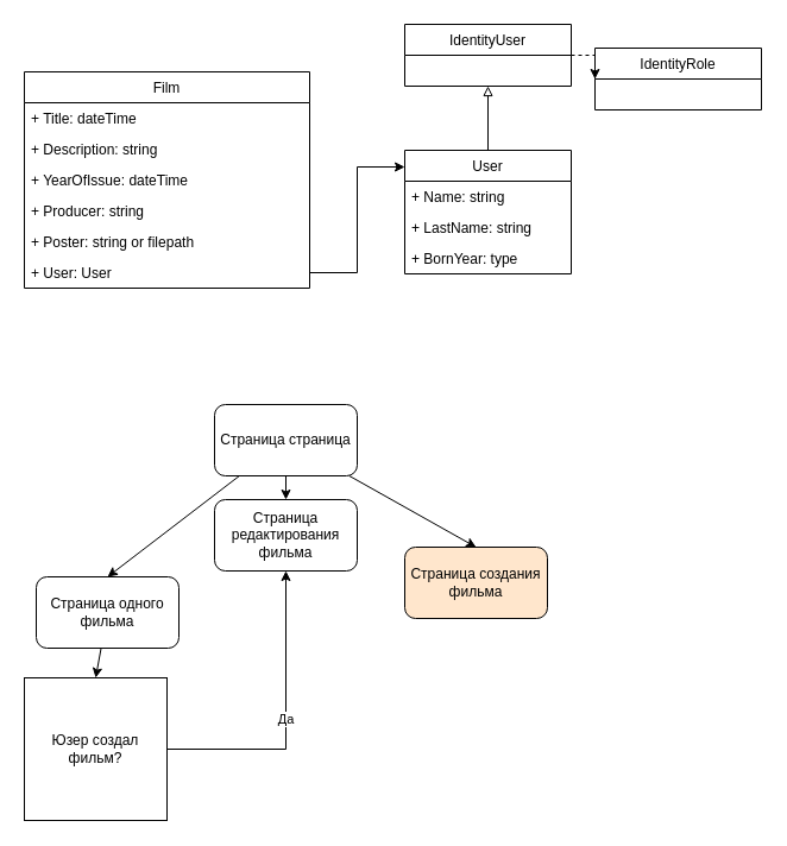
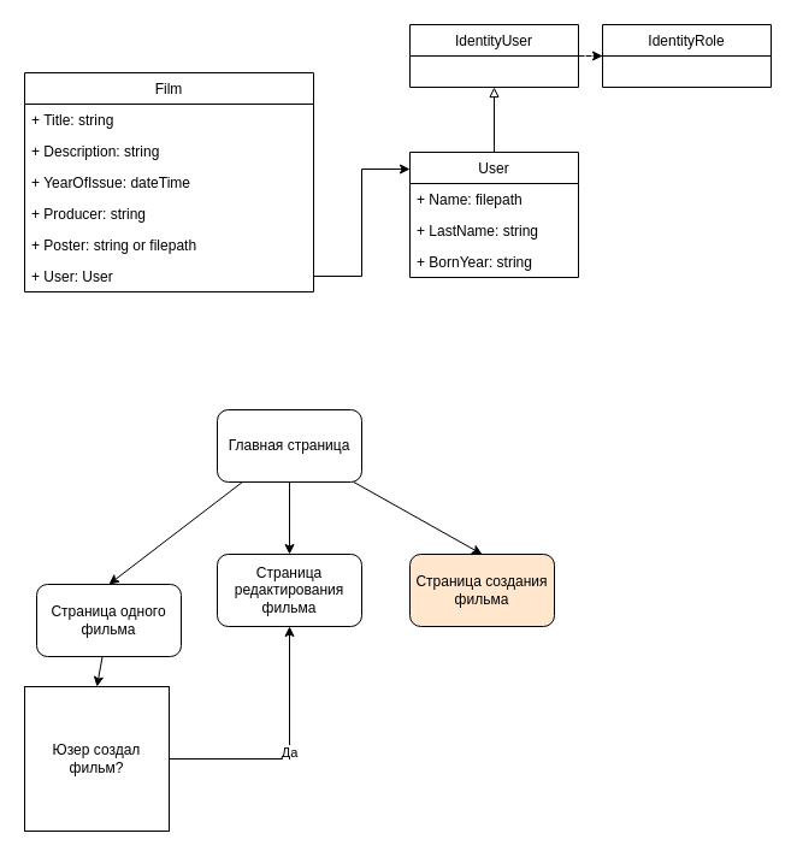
  <mxCell id="0" />
  <mxCell id="1" parent="0" />
  <mxCell id="2" value="Film" style="swimlane;fontStyle=0;childLayout=stackLayout;horizontal=1;startSize=26;fillColor=none;horizontalStack=0;resizeParent=1;resizeParentMax=0;resizeLast=0;collapsible=1;marginBottom=0;" parent="1" vertex="1"><mxGeometry x="20" y="60" width="240" height="182" as="geometry" /></mxCell>
- <mxCell id="3" value="+ Title: dateTime " style="text;strokeColor=none;fillColor=none;align=left;verticalAlign=top;spacingLeft=4;spacingRight=4;overflow=hidden;rotatable=0;points=[[0,0.5],[1,0.5]];portConstraint=eastwest;" parent="2" vertex="1"><mxGeometry y="26" width="240" height="26" as="geometry" /></mxCell>
+ <mxCell id="3" value="+ Title: string " style="text;strokeColor=none;fillColor=none;align=left;verticalAlign=top;spacingLeft=4;spacingRight=4;overflow=hidden;rotatable=0;points=[[0,0.5],[1,0.5]];portConstraint=eastwest;" parent="2" vertex="1"><mxGeometry y="26" width="240" height="26" as="geometry" /></mxCell>
  <mxCell id="4" value="+ Description: string" style="text;strokeColor=none;fillColor=none;align=left;verticalAlign=top;spacingLeft=4;spacingRight=4;overflow=hidden;rotatable=0;points=[[0,0.5],[1,0.5]];portConstraint=eastwest;" parent="2" vertex="1"><mxGeometry y="52" width="240" height="26" as="geometry" /></mxCell>
  <mxCell id="5" value="+ YearOfIssue: dateTime" style="text;strokeColor=none;fillColor=none;align=left;verticalAlign=top;spacingLeft=4;spacingRight=4;overflow=hidden;rotatable=0;points=[[0,0.5],[1,0.5]];portConstraint=eastwest;" parent="2" vertex="1"><mxGeometry y="78" width="240" height="26" as="geometry" /></mxCell>
  <mxCell id="6" value="+ Producer: string" style="text;strokeColor=none;fillColor=none;align=left;verticalAlign=top;spacingLeft=4;spacingRight=4;overflow=hidden;rotatable=0;points=[[0,0.5],[1,0.5]];portConstraint=eastwest;" parent="2" vertex="1"><mxGeometry y="104" width="240" height="26" as="geometry" /></mxCell>
  <mxCell id="7" value="+ Poster: string or filepath " style="text;strokeColor=none;fillColor=none;align=left;verticalAlign=top;spacingLeft=4;spacingRight=4;overflow=hidden;rotatable=0;points=[[0,0.5],[1,0.5]];portConstraint=eastwest;" parent="2" vertex="1"><mxGeometry y="130" width="240" height="26" as="geometry" /></mxCell>
  <mxCell id="8" value="+ User: User" style="text;strokeColor=none;fillColor=none;align=left;verticalAlign=top;spacingLeft=4;spacingRight=4;overflow=hidden;rotatable=0;points=[[0,0.5],[1,0.5]];portConstraint=eastwest;" parent="2" vertex="1"><mxGeometry y="156" width="240" height="26" as="geometry" /></mxCell>
  <mxCell id="9" style="edgeStyle=orthogonalEdgeStyle;rounded=0;orthogonalLoop=1;jettySize=auto;html=1;entryX=0.5;entryY=1;entryDx=0;entryDy=0;endArrow=block;endFill=0;" parent="1" source="10" target="15" edge="1"><mxGeometry relative="1" as="geometry" /></mxCell>
  <mxCell id="10" value="User" style="swimlane;fontStyle=0;childLayout=stackLayout;horizontal=1;startSize=26;fillColor=none;horizontalStack=0;resizeParent=1;resizeParentMax=0;resizeLast=0;collapsible=1;marginBottom=0;" parent="1" vertex="1"><mxGeometry x="340" y="126" width="140" height="104" as="geometry" /></mxCell>
- <mxCell id="11" value="+ Name: string" style="text;strokeColor=none;fillColor=none;align=left;verticalAlign=top;spacingLeft=4;spacingRight=4;overflow=hidden;rotatable=0;points=[[0,0.5],[1,0.5]];portConstraint=eastwest;" parent="10" vertex="1"><mxGeometry y="26" width="140" height="26" as="geometry" /></mxCell>
+ <mxCell id="11" value="+ Name: filepath" style="text;strokeColor=none;fillColor=none;align=left;verticalAlign=top;spacingLeft=4;spacingRight=4;overflow=hidden;rotatable=0;points=[[0,0.5],[1,0.5]];portConstraint=eastwest;" parent="10" vertex="1"><mxGeometry y="26" width="140" height="26" as="geometry" /></mxCell>
  <mxCell id="12" value="+ LastName: string" style="text;strokeColor=none;fillColor=none;align=left;verticalAlign=top;spacingLeft=4;spacingRight=4;overflow=hidden;rotatable=0;points=[[0,0.5],[1,0.5]];portConstraint=eastwest;" parent="10" vertex="1"><mxGeometry y="52" width="140" height="26" as="geometry" /></mxCell>
- <mxCell id="13" value="+ BornYear: type" style="text;strokeColor=none;fillColor=none;align=left;verticalAlign=top;spacingLeft=4;spacingRight=4;overflow=hidden;rotatable=0;points=[[0,0.5],[1,0.5]];portConstraint=eastwest;" parent="10" vertex="1"><mxGeometry y="78" width="140" height="26" as="geometry" /></mxCell>
+ <mxCell id="13" value="+ BornYear: string" style="text;strokeColor=none;fillColor=none;align=left;verticalAlign=top;spacingLeft=4;spacingRight=4;overflow=hidden;rotatable=0;points=[[0,0.5],[1,0.5]];portConstraint=eastwest;" parent="10" vertex="1"><mxGeometry y="78" width="140" height="26" as="geometry" /></mxCell>
  <mxCell id="14" style="edgeStyle=orthogonalEdgeStyle;rounded=0;orthogonalLoop=1;jettySize=auto;html=1;entryX=0;entryY=0.5;entryDx=0;entryDy=0;dashed=1;" edge="1" parent="1" source="15" target="17"><mxGeometry relative="1" as="geometry" /></mxCell>
  <mxCell id="15" value="IdentityUser" style="swimlane;fontStyle=0;childLayout=stackLayout;horizontal=1;startSize=26;fillColor=none;horizontalStack=0;resizeParent=1;resizeParentMax=0;resizeLast=0;collapsible=1;marginBottom=0;" parent="1" vertex="1"><mxGeometry x="340" y="20" width="140" height="52" as="geometry" /></mxCell>
  <mxCell id="16" style="edgeStyle=orthogonalEdgeStyle;rounded=0;orthogonalLoop=1;jettySize=auto;html=1;entryX=0;entryY=0.135;entryDx=0;entryDy=0;entryPerimeter=0;endArrow=classic;endFill=1;" parent="1" source="8" target="10" edge="1"><mxGeometry relative="1" as="geometry" /></mxCell>
- <mxCell id="17" value="IdentityRole" style="swimlane;fontStyle=0;childLayout=stackLayout;horizontal=1;startSize=26;fillColor=none;horizontalStack=0;resizeParent=1;resizeParentMax=0;resizeLast=0;collapsible=1;marginBottom=0;" parent="1" vertex="1"><mxGeometry x="500" y="40" width="140" height="52" as="geometry" /></mxCell>
+ <mxCell id="17" value="IdentityRole" style="swimlane;fontStyle=0;childLayout=stackLayout;horizontal=1;startSize=26;fillColor=none;horizontalStack=0;resizeParent=1;resizeParentMax=0;resizeLast=0;collapsible=1;marginBottom=0;" parent="1" vertex="1"><mxGeometry x="500" y="20" width="140" height="52" as="geometry" /></mxCell>
  <mxCell id="18" style="edgeStyle=none;rounded=0;orthogonalLoop=1;jettySize=auto;html=1;entryX=0.5;entryY=0;entryDx=0;entryDy=0;" edge="1" parent="1" source="21" target="23"><mxGeometry relative="1" as="geometry" /></mxCell>
  <mxCell id="19" style="edgeStyle=none;rounded=0;orthogonalLoop=1;jettySize=auto;html=1;entryX=0.5;entryY=0;entryDx=0;entryDy=0;" edge="1" parent="1" source="21" target="24"><mxGeometry relative="1" as="geometry" /></mxCell>
  <mxCell id="20" style="edgeStyle=none;rounded=0;orthogonalLoop=1;jettySize=auto;html=1;entryX=0.5;entryY=0;entryDx=0;entryDy=0;" edge="1" parent="1" source="21" target="25"><mxGeometry relative="1" as="geometry" /></mxCell>
- <mxCell id="21" value="Страница страница" style="rounded=1;whiteSpace=wrap;html=1;" vertex="1" parent="1"><mxGeometry x="180" y="340" width="120" height="60" as="geometry" /></mxCell>
+ <mxCell id="21" value="Главная страница" style="rounded=1;whiteSpace=wrap;html=1;" vertex="1" parent="1"><mxGeometry x="180" y="340" width="120" height="60" as="geometry" /></mxCell>
  <mxCell id="22" style="edgeStyle=none;rounded=0;orthogonalLoop=1;jettySize=auto;html=1;entryX=0.5;entryY=0;entryDx=0;entryDy=0;" edge="1" parent="1" source="23" target="27"><mxGeometry relative="1" as="geometry" /></mxCell>
  <mxCell id="23" value="Страница одного фильма" style="rounded=1;whiteSpace=wrap;html=1;" vertex="1" parent="1"><mxGeometry x="30" y="485" width="120" height="60" as="geometry" /></mxCell>
- <mxCell id="24" value="Страница редактирования фильма" style="rounded=1;whiteSpace=wrap;html=1;" vertex="1" parent="1"><mxGeometry x="180" y="420" width="120" height="60" as="geometry" /></mxCell>
+ <mxCell id="24" value="Страница редактирования фильма" style="rounded=1;whiteSpace=wrap;html=1;" vertex="1" parent="1"><mxGeometry x="180" y="460" width="120" height="60" as="geometry" /></mxCell>
  <mxCell id="25" value="Страница создания фильма" style="rounded=1;whiteSpace=wrap;html=1;fillColor=#ffe6cc;" vertex="1" parent="1"><mxGeometry x="340" y="460" width="120" height="60" as="geometry" /></mxCell>
  <mxCell id="26" value="Да" style="edgeStyle=orthogonalEdgeStyle;rounded=0;orthogonalLoop=1;jettySize=auto;html=1;entryX=0.5;entryY=1;entryDx=0;entryDy=0;" edge="1" parent="1" source="27" target="24"><mxGeometry relative="1" as="geometry" /></mxCell>
  <mxCell id="27" value="Юзер создал фильм?" style="whiteSpace=wrap;html=1;rounded=0;" vertex="1" parent="1"><mxGeometry x="20" y="570" width="120" height="120" as="geometry" /></mxCell>
